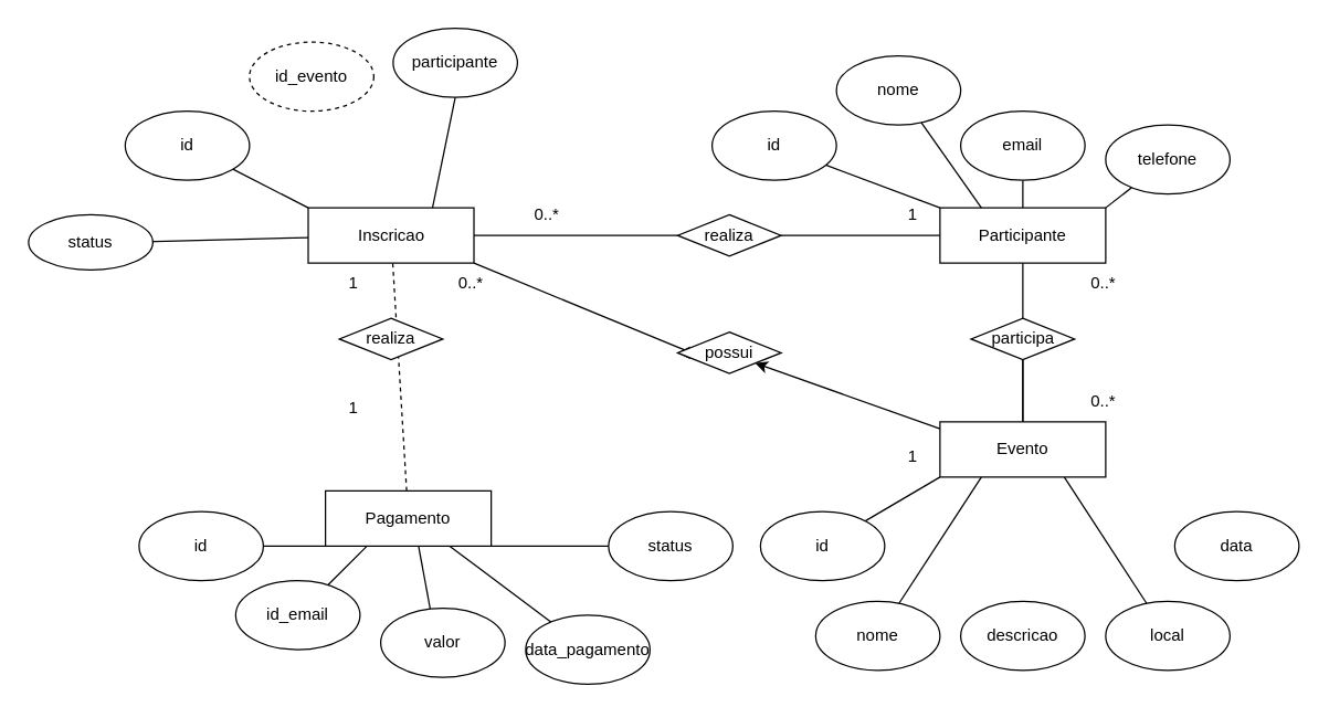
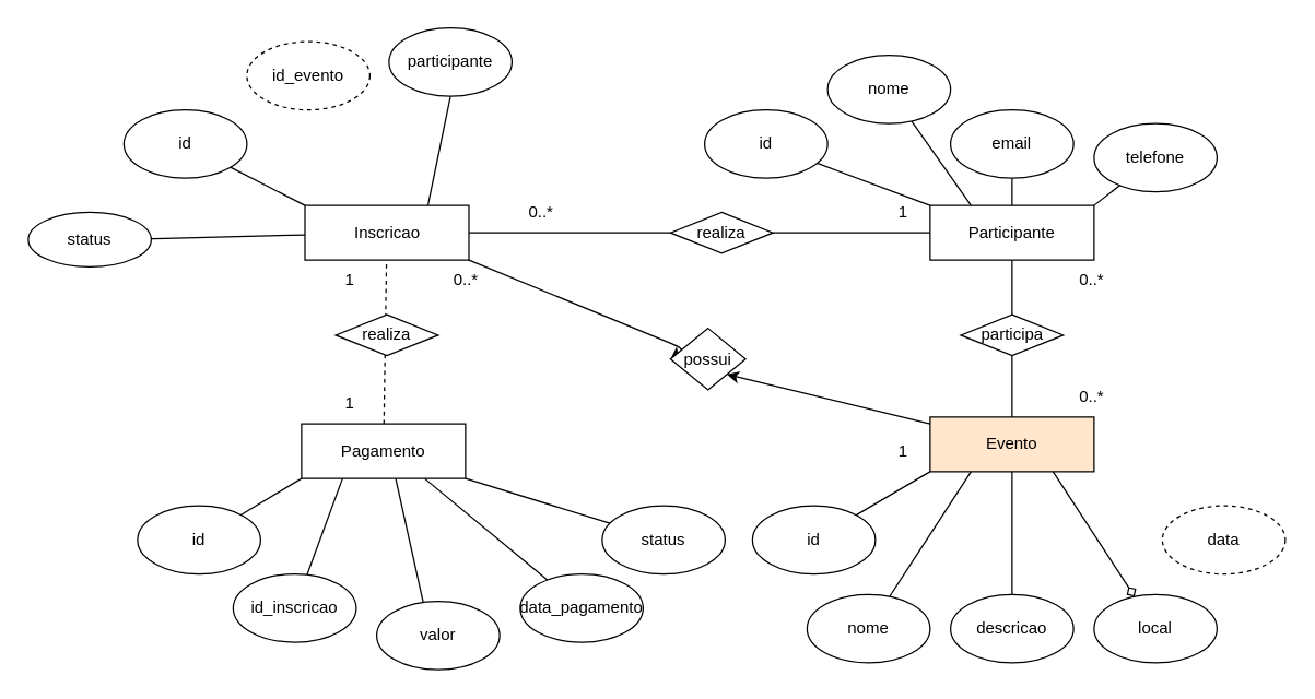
  <mxCell id="0" />
  <mxCell id="1" parent="0" />
  <mxCell id="2" style="edgeStyle=none;html=1;exitX=0;exitY=0;exitDx=0;exitDy=0;endArrow=none;endFill=0;" parent="1" source="6" target="7" edge="1"><mxGeometry relative="1" as="geometry" /></mxCell>
  <mxCell id="3" style="edgeStyle=none;html=1;exitX=0.75;exitY=0;exitDx=0;exitDy=0;entryX=0.5;entryY=1;entryDx=0;entryDy=0;endArrow=none;endFill=0;" parent="1" source="6" target="9" edge="1"><mxGeometry relative="1" as="geometry" /></mxCell>
  <mxCell id="4" style="edgeStyle=none;html=1;" parent="1" source="6" edge="1"><mxGeometry relative="1" as="geometry"><mxPoint x="90" y="175" as="targetPoint" /></mxGeometry></mxCell>
  <mxCell id="5" style="edgeStyle=none;html=1;exitX=1;exitY=1;exitDx=0;exitDy=0;entryX=0;entryY=0.5;entryDx=0;entryDy=0;" parent="1" source="6" target="49" edge="1"><mxGeometry relative="1" as="geometry"><Array as="points"><mxPoint x="500" y="255" /></Array></mxGeometry></mxCell>
  <mxCell id="6" value="Inscricao" style="rounded=0;whiteSpace=wrap;html=1;" parent="1" vertex="1"><mxGeometry x="222.5" y="150" width="120" height="40" as="geometry" /></mxCell>
  <mxCell id="7" value="id" style="ellipse;whiteSpace=wrap;html=1;" parent="1" vertex="1"><mxGeometry x="90" y="80" width="90" height="50" as="geometry" /></mxCell>
  <mxCell id="8" value="id_evento" style="ellipse;whiteSpace=wrap;html=1;dashed=1;" parent="1" vertex="1"><mxGeometry x="180" y="30" width="90" height="50" as="geometry" /></mxCell>
  <mxCell id="9" value="participante" style="ellipse;whiteSpace=wrap;html=1;" parent="1" vertex="1"><mxGeometry x="284" y="20" width="90" height="50" as="geometry" /></mxCell>
  <mxCell id="10" style="edgeStyle=none;html=1;exitX=0;exitY=1;exitDx=0;exitDy=0;endArrow=none;endFill=0;" parent="1" source="14" target="15" edge="1"><mxGeometry relative="1" as="geometry" /></mxCell>
  <mxCell id="11" style="edgeStyle=none;html=1;exitX=0.5;exitY=0;exitDx=0;exitDy=0;entryX=0.5;entryY=1;entryDx=0;entryDy=0;endArrow=diamond;endFill=0;" parent="1" source="14" target="17" edge="1"><mxGeometry relative="1" as="geometry" /></mxCell>
  <mxCell id="12" style="edgeStyle=none;html=1;exitX=0.75;exitY=1;exitDx=0;exitDy=0;endArrow=none;endFill=0;" parent="1" source="14" target="18" edge="1"><mxGeometry relative="1" as="geometry" /></mxCell>
  <mxCell id="13" style="edgeStyle=none;html=1;endArrow=none;endFill=0;dashed=1;" parent="1" source="14" target="6" edge="1"><mxGeometry relative="1" as="geometry" /></mxCell>
- <mxCell id="14" value="Pagamento" style="rounded=0;whiteSpace=wrap;html=1;" parent="1" vertex="1"><mxGeometry x="235" y="355" width="120" height="40" as="geometry" /></mxCell>
+ <mxCell id="14" value="Pagamento" style="rounded=0;whiteSpace=wrap;html=1;" parent="1" vertex="1"><mxGeometry x="220" y="310" width="120" height="40" as="geometry" /></mxCell>
  <mxCell id="15" value="id" style="ellipse;whiteSpace=wrap;html=1;" parent="1" vertex="1"><mxGeometry x="100" y="370" width="90" height="50" as="geometry" /></mxCell>
- <mxCell id="16" value="id_email" style="ellipse;whiteSpace=wrap;html=1;" parent="1" vertex="1"><mxGeometry x="170" y="420" width="90" height="50" as="geometry" /></mxCell>
+ <mxCell id="16" value="id_inscricao" style="ellipse;whiteSpace=wrap;html=1;" parent="1" vertex="1"><mxGeometry x="170" y="420" width="90" height="50" as="geometry" /></mxCell>
  <mxCell id="17" value="valor" style="ellipse;whiteSpace=wrap;html=1;" parent="1" vertex="1"><mxGeometry x="275" y="440" width="90" height="50" as="geometry" /></mxCell>
- <mxCell id="18" value="data_pagamento" style="ellipse;whiteSpace=wrap;html=1;" parent="1" vertex="1"><mxGeometry x="380" y="445" width="90" height="50" as="geometry" /></mxCell>
+ <mxCell id="18" value="data_pagamento" style="ellipse;whiteSpace=wrap;html=1;" parent="1" vertex="1"><mxGeometry x="380" y="420" width="90" height="50" as="geometry" /></mxCell>
  <mxCell id="19" value="" style="endArrow=none;html=1;entryX=0.25;entryY=1;entryDx=0;entryDy=0;" parent="1" source="16" target="14" edge="1"><mxGeometry width="50" height="50" relative="1" as="geometry"><mxPoint x="230" y="380" as="sourcePoint" /><mxPoint x="210" y="390" as="targetPoint" /></mxGeometry></mxCell>
  <mxCell id="20" style="edgeStyle=none;html=1;entryX=1;entryY=1;entryDx=0;entryDy=0;endArrow=none;endFill=0;" parent="1" source="21" target="14" edge="1"><mxGeometry relative="1" as="geometry" /></mxCell>
  <mxCell id="21" value="status" style="ellipse;whiteSpace=wrap;html=1;" parent="1" vertex="1"><mxGeometry x="440" y="370" width="90" height="50" as="geometry" /></mxCell>
  <mxCell id="22" style="edgeStyle=none;html=1;exitX=0;exitY=1;exitDx=0;exitDy=0;endArrow=none;endFill=0;" parent="1" source="26" target="27" edge="1"><mxGeometry relative="1" as="geometry" /></mxCell>
- <mxCell id="23" style="edgeStyle=none;html=1;exitX=0.5;exitY=0;exitDx=0;exitDy=0;endArrow=none;endFill=0;" parent="1" source="26" target="50" edge="1"><mxGeometry relative="1" as="geometry" /></mxCell>
- <mxCell id="24" style="edgeStyle=none;html=1;exitX=0.75;exitY=1;exitDx=0;exitDy=0;endArrow=none;endFill=0;" parent="1" source="26" target="30" edge="1"><mxGeometry relative="1" as="geometry" /></mxCell>
+ <mxCell id="23" style="edgeStyle=none;html=1;exitX=0.5;exitY=0;exitDx=0;exitDy=0;entryX=0.5;entryY=1;entryDx=0;entryDy=0;endArrow=none;endFill=0;" parent="1" source="26" target="29" edge="1"><mxGeometry relative="1" as="geometry" /></mxCell>
+ <mxCell id="24" style="edgeStyle=none;html=1;exitX=0.75;exitY=1;exitDx=0;exitDy=0;endArrow=diamond;endFill=0;" parent="1" source="26" target="30" edge="1"><mxGeometry relative="1" as="geometry" /></mxCell>
  <mxCell id="25" style="edgeStyle=none;html=1;endArrow=none;endFill=0;" parent="1" source="26" target="37" edge="1"><mxGeometry relative="1" as="geometry" /></mxCell>
- <mxCell id="26" value="Evento" style="rounded=0;whiteSpace=wrap;html=1;" parent="1" vertex="1"><mxGeometry x="680" y="305" width="120" height="40" as="geometry" /></mxCell>
+ <mxCell id="26" value="Evento" style="rounded=0;whiteSpace=wrap;html=1;fillColor=#ffe6cc;" parent="1" vertex="1"><mxGeometry x="680" y="305" width="120" height="40" as="geometry" /></mxCell>
  <mxCell id="27" value="id" style="ellipse;whiteSpace=wrap;html=1;" parent="1" vertex="1"><mxGeometry x="550" y="370" width="90" height="50" as="geometry" /></mxCell>
  <mxCell id="28" value="nome" style="ellipse;whiteSpace=wrap;html=1;" parent="1" vertex="1"><mxGeometry x="590" y="435" width="90" height="50" as="geometry" /></mxCell>
  <mxCell id="29" value="descricao" style="ellipse;whiteSpace=wrap;html=1;" parent="1" vertex="1"><mxGeometry x="695" y="435" width="90" height="50" as="geometry" /></mxCell>
  <mxCell id="30" value="local" style="ellipse;whiteSpace=wrap;html=1;" parent="1" vertex="1"><mxGeometry x="800" y="435" width="90" height="50" as="geometry" /></mxCell>
  <mxCell id="31" value="" style="endArrow=none;html=1;entryX=0.25;entryY=1;entryDx=0;entryDy=0;" parent="1" source="28" target="26" edge="1"><mxGeometry width="50" height="50" relative="1" as="geometry"><mxPoint x="650" y="375" as="sourcePoint" /><mxPoint x="630" y="385" as="targetPoint" /></mxGeometry></mxCell>
- <mxCell id="32" value="data" style="ellipse;whiteSpace=wrap;html=1;" parent="1" vertex="1"><mxGeometry x="850" y="370" width="90" height="50" as="geometry" /></mxCell>
+ <mxCell id="32" value="data" style="ellipse;whiteSpace=wrap;html=1;dashed=1;" parent="1" vertex="1"><mxGeometry x="850" y="370" width="90" height="50" as="geometry" /></mxCell>
  <mxCell id="33" style="edgeStyle=none;html=1;endArrow=none;endFill=0;exitX=0;exitY=0;exitDx=0;exitDy=0;" parent="1" source="37" target="38" edge="1"><mxGeometry relative="1" as="geometry"><mxPoint x="680" y="140" as="sourcePoint" /></mxGeometry></mxCell>
  <mxCell id="34" style="edgeStyle=none;html=1;exitX=0.5;exitY=0;exitDx=0;exitDy=0;entryX=0.5;entryY=1;entryDx=0;entryDy=0;endArrow=none;endFill=0;" parent="1" source="37" target="40" edge="1"><mxGeometry relative="1" as="geometry" /></mxCell>
  <mxCell id="35" style="edgeStyle=none;html=1;exitX=1;exitY=0;exitDx=0;exitDy=0;endArrow=none;endFill=0;" parent="1" source="37" target="41" edge="1"><mxGeometry relative="1" as="geometry" /></mxCell>
  <mxCell id="36" style="edgeStyle=none;html=1;endArrow=none;endFill=0;" parent="1" source="52" target="6" edge="1"><mxGeometry relative="1" as="geometry" /></mxCell>
  <mxCell id="37" value="Participante" style="rounded=0;whiteSpace=wrap;html=1;" parent="1" vertex="1"><mxGeometry x="680" y="150" width="120" height="40" as="geometry" /></mxCell>
  <mxCell id="38" value="id" style="ellipse;whiteSpace=wrap;html=1;" parent="1" vertex="1"><mxGeometry x="515" y="80" width="90" height="50" as="geometry" /></mxCell>
  <mxCell id="39" value="nome" style="ellipse;whiteSpace=wrap;html=1;" parent="1" vertex="1"><mxGeometry x="605" y="40" width="90" height="50" as="geometry" /></mxCell>
  <mxCell id="40" value="email" style="ellipse;whiteSpace=wrap;html=1;" parent="1" vertex="1"><mxGeometry x="695" y="80" width="90" height="50" as="geometry" /></mxCell>
  <mxCell id="41" value="telefone" style="ellipse;whiteSpace=wrap;html=1;" parent="1" vertex="1"><mxGeometry x="800" y="90" width="90" height="50" as="geometry" /></mxCell>
  <mxCell id="42" value="" style="endArrow=none;html=1;entryX=0.25;entryY=0;entryDx=0;entryDy=0;" parent="1" source="39" target="37" edge="1"><mxGeometry width="50" height="50" relative="1" as="geometry"><mxPoint x="650" y="215" as="sourcePoint" /><mxPoint x="630" y="225" as="targetPoint" /></mxGeometry></mxCell>
  <mxCell id="43" value="0..*" style="text;html=1;align=center;verticalAlign=middle;resizable=0;points=[];autosize=1;strokeColor=none;fillColor=none;" parent="1" vertex="1"><mxGeometry x="777.5" y="275" width="40" height="30" as="geometry" /></mxCell>
  <mxCell id="44" value="0..*" style="text;html=1;align=center;verticalAlign=middle;resizable=0;points=[];autosize=1;strokeColor=none;fillColor=none;" parent="1" vertex="1"><mxGeometry x="777.5" y="190" width="40" height="30" as="geometry" /></mxCell>
  <mxCell id="45" value="0..*" style="text;html=1;align=center;verticalAlign=middle;resizable=0;points=[];autosize=1;strokeColor=none;fillColor=none;" parent="1" vertex="1"><mxGeometry x="320" y="190" width="40" height="30" as="geometry" /></mxCell>
  <mxCell id="46" value="1" style="text;html=1;align=center;verticalAlign=middle;resizable=0;points=[];autosize=1;strokeColor=none;fillColor=none;" parent="1" vertex="1"><mxGeometry x="240" y="280" width="30" height="30" as="geometry" /></mxCell>
  <mxCell id="47" value="realiza" style="rhombus;whiteSpace=wrap;html=1;" parent="1" vertex="1"><mxGeometry x="245" y="230" width="75" height="30" as="geometry" /></mxCell>
  <mxCell id="48" style="edgeStyle=none;html=1;exitX=1;exitY=1;exitDx=0;exitDy=0;strokeColor=none;" parent="1" source="49" target="26" edge="1"><mxGeometry relative="1" as="geometry" /></mxCell>
- <mxCell id="49" value="possui" style="rhombus;whiteSpace=wrap;html=1;" parent="1" vertex="1"><mxGeometry x="490" y="240" width="75" height="30" as="geometry" /></mxCell>
+ <mxCell id="49" value="possui" style="rhombus;whiteSpace=wrap;html=1;" parent="1" vertex="1"><mxGeometry x="490" y="240" width="55" height="45" as="geometry" /></mxCell>
  <mxCell id="50" value="participa" style="rhombus;whiteSpace=wrap;html=1;" parent="1" vertex="1"><mxGeometry x="702.5" y="230" width="75" height="30" as="geometry" /></mxCell>
  <mxCell id="51" value="" style="edgeStyle=none;html=1;endArrow=none;endFill=0;" parent="1" source="37" target="52" edge="1"><mxGeometry relative="1" as="geometry"><mxPoint x="680" y="166" as="sourcePoint" /><mxPoint x="380" y="169" as="targetPoint" /></mxGeometry></mxCell>
  <mxCell id="52" value="realiza" style="rhombus;whiteSpace=wrap;html=1;" parent="1" vertex="1"><mxGeometry x="490" y="155" width="75" height="30" as="geometry" /></mxCell>
  <mxCell id="53" value="1" style="text;html=1;align=center;verticalAlign=middle;resizable=0;points=[];autosize=1;strokeColor=none;fillColor=none;" parent="1" vertex="1"><mxGeometry x="645" y="140" width="30" height="30" as="geometry" /></mxCell>
  <mxCell id="54" value="0..*" style="text;html=1;align=center;verticalAlign=middle;resizable=0;points=[];autosize=1;strokeColor=none;fillColor=none;" parent="1" vertex="1"><mxGeometry x="375" y="140" width="40" height="30" as="geometry" /></mxCell>
  <mxCell id="55" value="status" style="ellipse;whiteSpace=wrap;html=1;" parent="1" vertex="1"><mxGeometry x="20" y="155" width="90" height="40" as="geometry" /></mxCell>
  <mxCell id="56" value="1" style="text;html=1;align=center;verticalAlign=middle;resizable=0;points=[];autosize=1;strokeColor=none;fillColor=none;" parent="1" vertex="1"><mxGeometry x="240" y="190" width="30" height="30" as="geometry" /></mxCell>
  <mxCell id="57" style="edgeStyle=none;html=1;entryX=1;entryY=1;entryDx=0;entryDy=0;" parent="1" target="49" edge="1"><mxGeometry relative="1" as="geometry"><mxPoint x="680" y="310" as="sourcePoint" /><mxPoint x="540" y="270" as="targetPoint" /></mxGeometry></mxCell>
  <mxCell id="58" value="1" style="text;html=1;align=center;verticalAlign=middle;resizable=0;points=[];autosize=1;strokeColor=none;fillColor=none;" parent="1" vertex="1"><mxGeometry x="645" y="315" width="30" height="30" as="geometry" /></mxCell>
